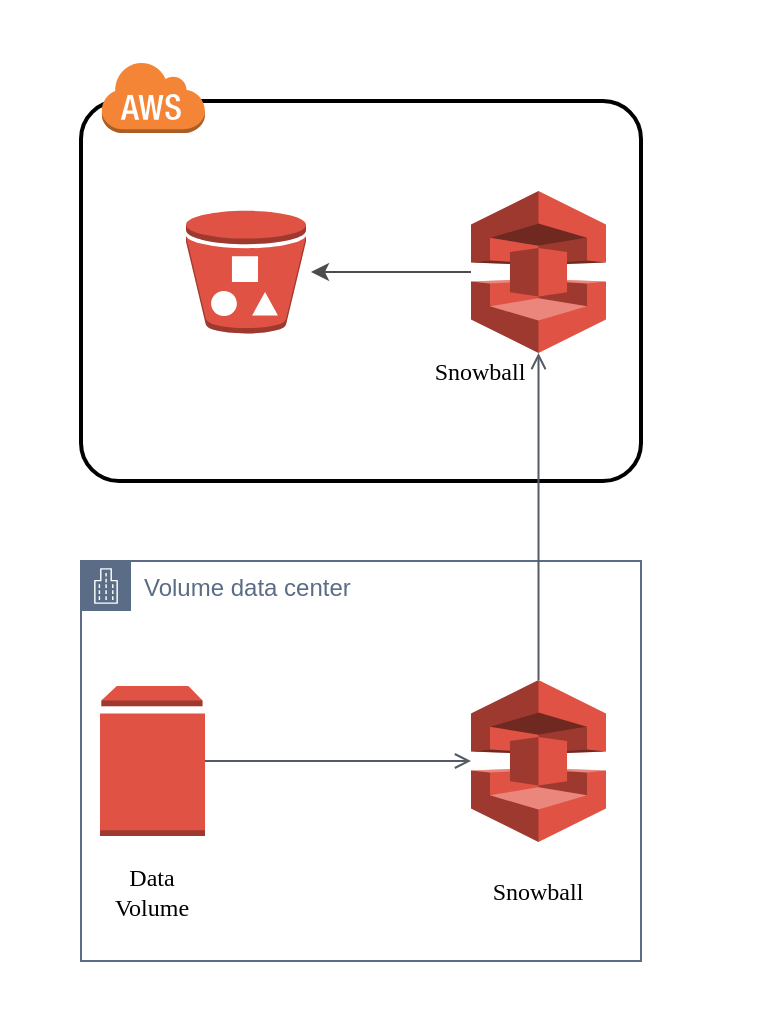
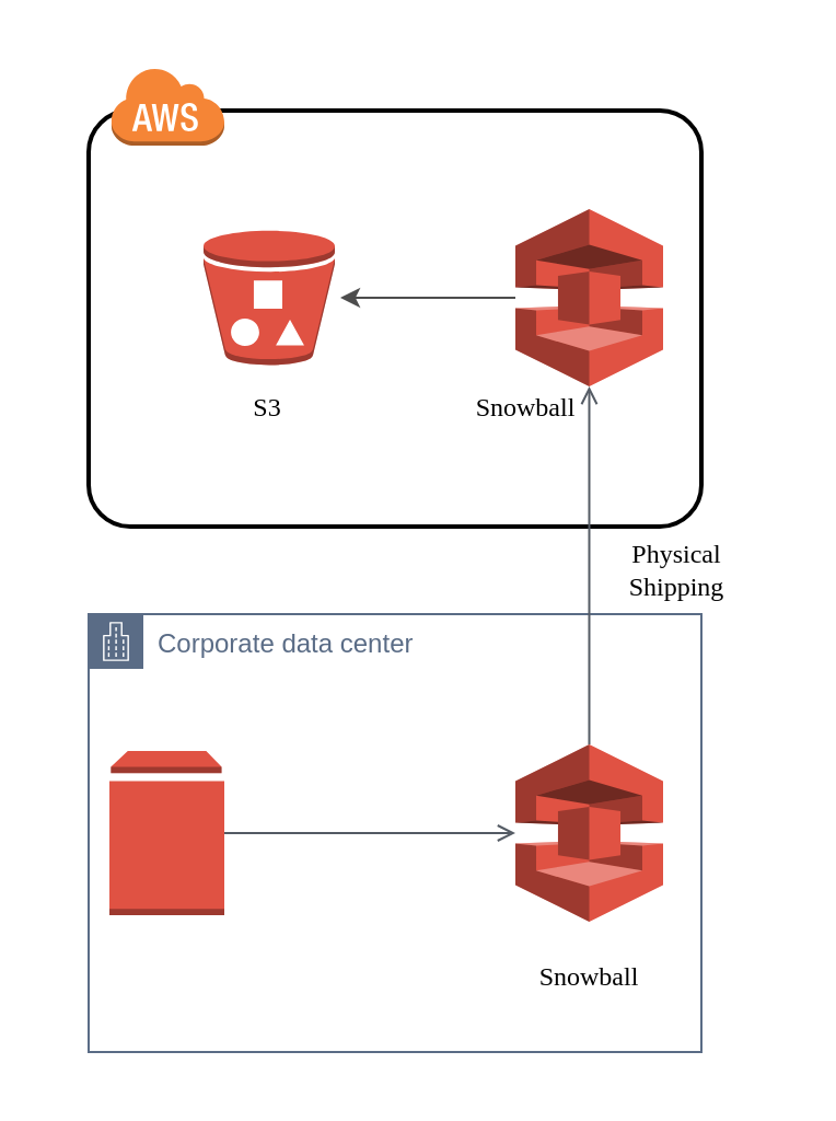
  <mxCell id="0" />
  <mxCell id="1" parent="0" />
  <mxCell id="2" value="" style="rounded=0;whiteSpace=wrap;html=1;strokeColor=#FFFFFF;" parent="1" vertex="1"><mxGeometry x="20" y="20" width="340" height="470" as="geometry" /></mxCell>
  <mxCell id="3" value="" style="rounded=1;arcSize=10;dashed=0;fillColor=none;gradientColor=none;strokeWidth=2;fontSize=14;" parent="1" vertex="1"><mxGeometry x="40" y="50" width="280" height="190" as="geometry" /></mxCell>
- <mxCell id="4" value="Volume data center" style="points=[[0,0],[0.25,0],[0.5,0],[0.75,0],[1,0],[1,0.25],[1,0.5],[1,0.75],[1,1],[0.75,1],[0.5,1],[0.25,1],[0,1],[0,0.75],[0,0.5],[0,0.25]];outlineConnect=0;gradientColor=none;html=1;whiteSpace=wrap;fontSize=12;fontStyle=0;shape=mxgraph.aws4.group;grIcon=mxgraph.aws4.group_corporate_data_center;strokeColor=#5A6C86;fillColor=none;verticalAlign=top;align=left;spacingLeft=30;fontColor=#5A6C86;dashed=0;" parent="1" vertex="1"><mxGeometry x="40" y="280" width="280" height="200" as="geometry" /></mxCell>
+ <mxCell id="4" value="Corporate data center" style="points=[[0,0],[0.25,0],[0.5,0],[0.75,0],[1,0],[1,0.25],[1,0.5],[1,0.75],[1,1],[0.75,1],[0.5,1],[0.25,1],[0,1],[0,0.75],[0,0.5],[0,0.25]];outlineConnect=0;gradientColor=none;html=1;whiteSpace=wrap;fontSize=12;fontStyle=0;shape=mxgraph.aws4.group;grIcon=mxgraph.aws4.group_corporate_data_center;strokeColor=#5A6C86;fillColor=none;verticalAlign=top;align=left;spacingLeft=30;fontColor=#5A6C86;dashed=0;" parent="1" vertex="1"><mxGeometry x="40" y="280" width="280" height="200" as="geometry" /></mxCell>
  <mxCell id="5" value="" style="edgeStyle=orthogonalEdgeStyle;html=1;endArrow=open;elbow=vertical;startArrow=none;endFill=0;strokeColor=#545B64;rounded=0;fontSize=17;exitX=1;exitY=0.5;exitDx=0;exitDy=0;exitPerimeter=0;" parent="1" target="11" edge="1" source="12"><mxGeometry width="100" relative="1" as="geometry"><mxPoint x="96.5" y="376.5" as="sourcePoint" /><mxPoint x="250" y="376.5" as="targetPoint" /></mxGeometry></mxCell>
+ <mxCell id="6" value="Physical Shipping" style="text;html=1;strokeColor=none;fillColor=none;align=center;verticalAlign=middle;whiteSpace=wrap;rounded=0;dashed=1;fontSize=12;opacity=0;fontFamily=Verdana;" parent="1" vertex="1"><mxGeometry x="288.75" y="250" width="40" height="20" as="geometry" /></mxCell>
  <mxCell id="7" value="Snowball" style="text;html=1;strokeColor=none;fillColor=none;align=center;verticalAlign=middle;whiteSpace=wrap;rounded=0;dashed=1;fontSize=12;opacity=0;fontFamily=Verdana;" parent="1" vertex="1"><mxGeometry x="248.75" y="436" width="40" height="20" as="geometry" /></mxCell>
  <mxCell id="8" value="Snowball" style="text;html=1;strokeColor=none;fillColor=none;align=center;verticalAlign=middle;whiteSpace=wrap;rounded=0;dashed=1;fontSize=12;opacity=0;fontFamily=Verdana;" parent="1" vertex="1"><mxGeometry x="220" y="176" width="40" height="20" as="geometry" /></mxCell>
+ <mxCell id="9" value="S3" style="text;html=1;strokeColor=none;fillColor=none;align=center;verticalAlign=middle;whiteSpace=wrap;rounded=0;dashed=1;fontSize=12;opacity=0;fontFamily=Verdana;" parent="1" vertex="1"><mxGeometry x="102" y="176" width="40" height="20" as="geometry" /></mxCell>
  <mxCell id="10" value="" style="dashed=0;html=1;shape=mxgraph.aws3.cloud;fillColor=#F58536;gradientColor=none;dashed=0;fontSize=14;" parent="1" vertex="1"><mxGeometry x="50" y="30" width="52" height="36" as="geometry" /></mxCell>
  <mxCell id="11" value="" style="outlineConnect=0;dashed=0;verticalLabelPosition=bottom;verticalAlign=top;align=center;html=1;shape=mxgraph.aws3.snowball;fillColor=#E05243;gradientColor=none;fontSize=14;" parent="1" vertex="1"><mxGeometry x="235" y="339.5" width="67.5" height="81" as="geometry" /></mxCell>
  <mxCell id="12" value="" style="outlineConnect=0;dashed=0;verticalLabelPosition=bottom;verticalAlign=top;align=center;html=1;shape=mxgraph.aws3.volume;fillColor=#E05243;gradientColor=none;fontSize=14;" parent="1" vertex="1"><mxGeometry x="49.5" y="342.5" width="52.5" height="75" as="geometry" /></mxCell>
- <mxCell id="13" value="Data Volume" style="text;html=1;strokeColor=none;fillColor=none;align=center;verticalAlign=middle;whiteSpace=wrap;rounded=0;dashed=1;fontSize=12;opacity=0;fontFamily=Verdana;" parent="1" vertex="1"><mxGeometry x="56.25" y="436" width="40" height="20" as="geometry" /></mxCell>
  <mxCell id="14" value="" style="edgeStyle=orthogonalEdgeStyle;rounded=0;orthogonalLoop=1;jettySize=auto;html=1;strokeColor=#4D4D4D;strokeWidth=1;fontFamily=Verdana;fontSize=14;fontColor=#4D4D4D;" edge="1" parent="1" source="15"><mxGeometry relative="1" as="geometry"><mxPoint x="155" y="135.5" as="targetPoint" /></mxGeometry></mxCell>
  <mxCell id="15" value="" style="outlineConnect=0;dashed=0;verticalLabelPosition=bottom;verticalAlign=top;align=center;html=1;shape=mxgraph.aws3.snowball;fillColor=#E05243;gradientColor=none;fontSize=14;" parent="1" vertex="1"><mxGeometry x="235" y="95" width="67.5" height="81" as="geometry" /></mxCell>
  <mxCell id="16" value="" style="outlineConnect=0;dashed=0;verticalLabelPosition=bottom;verticalAlign=top;align=center;html=1;shape=mxgraph.aws3.bucket_with_objects;fillColor=#E05243;gradientColor=none;fontSize=14;" parent="1" vertex="1"><mxGeometry x="92.5" y="104.75" width="60" height="61.5" as="geometry" /></mxCell>
  <mxCell id="17" value="" style="edgeStyle=orthogonalEdgeStyle;html=1;endArrow=open;elbow=vertical;startArrow=none;endFill=0;strokeColor=#545B64;rounded=0;fontSize=14;" parent="1" source="11" target="15" edge="1"><mxGeometry width="100" relative="1" as="geometry"><mxPoint x="370" y="230" as="sourcePoint" /><mxPoint x="470" y="230" as="targetPoint" /></mxGeometry></mxCell>
